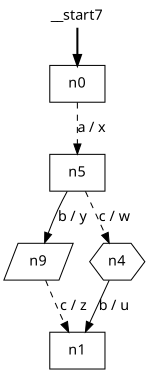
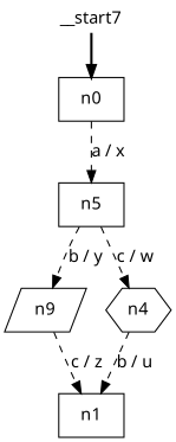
  digraph {
    fontname="Noto Sans"
    node [fontname="Noto Sans" shape=box]
    edge [fontname="Noto Sans" style=dashed]
    n1 [label=n0]
    n2 [label=n5]
    n3 [label=n9 shape=parallelogram]
    n4 [label=n4 shape=hexagon]
    n5 [label=n1]
    n6 [height=0 label=__start7 shape=none width=0]
    n1 -> n2 [label="a / x"]
-   n2 -> n3 [label="b / y" style=solid]
+   n2 -> n3 [label="b / y"]
    n2 -> n4 [label="c / w"]
    n3 -> n5 [label="c / z"]
-   n4 -> n5 [label="b / u" style=solid]
+   n4 -> n5 [label="b / u"]
    n6 -> n1 [style=bold]
  }
